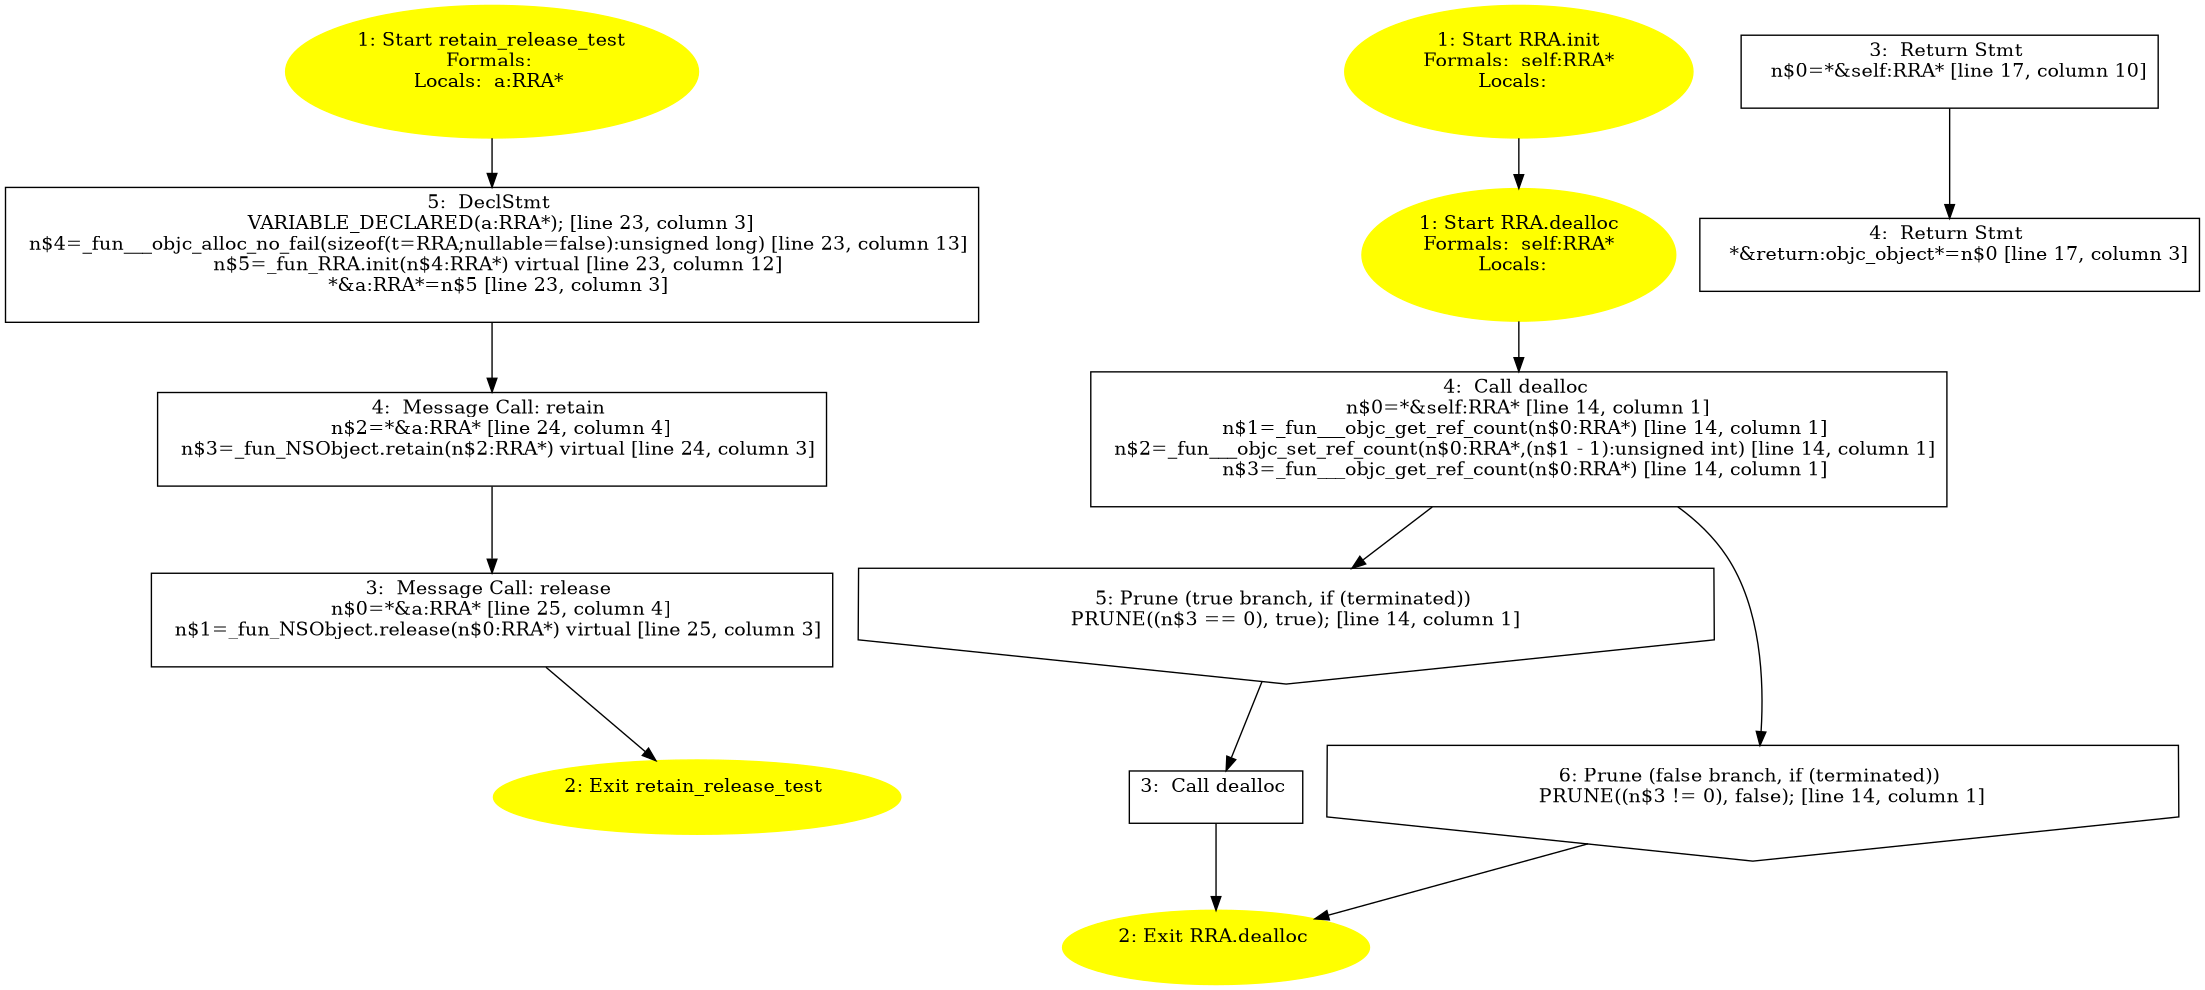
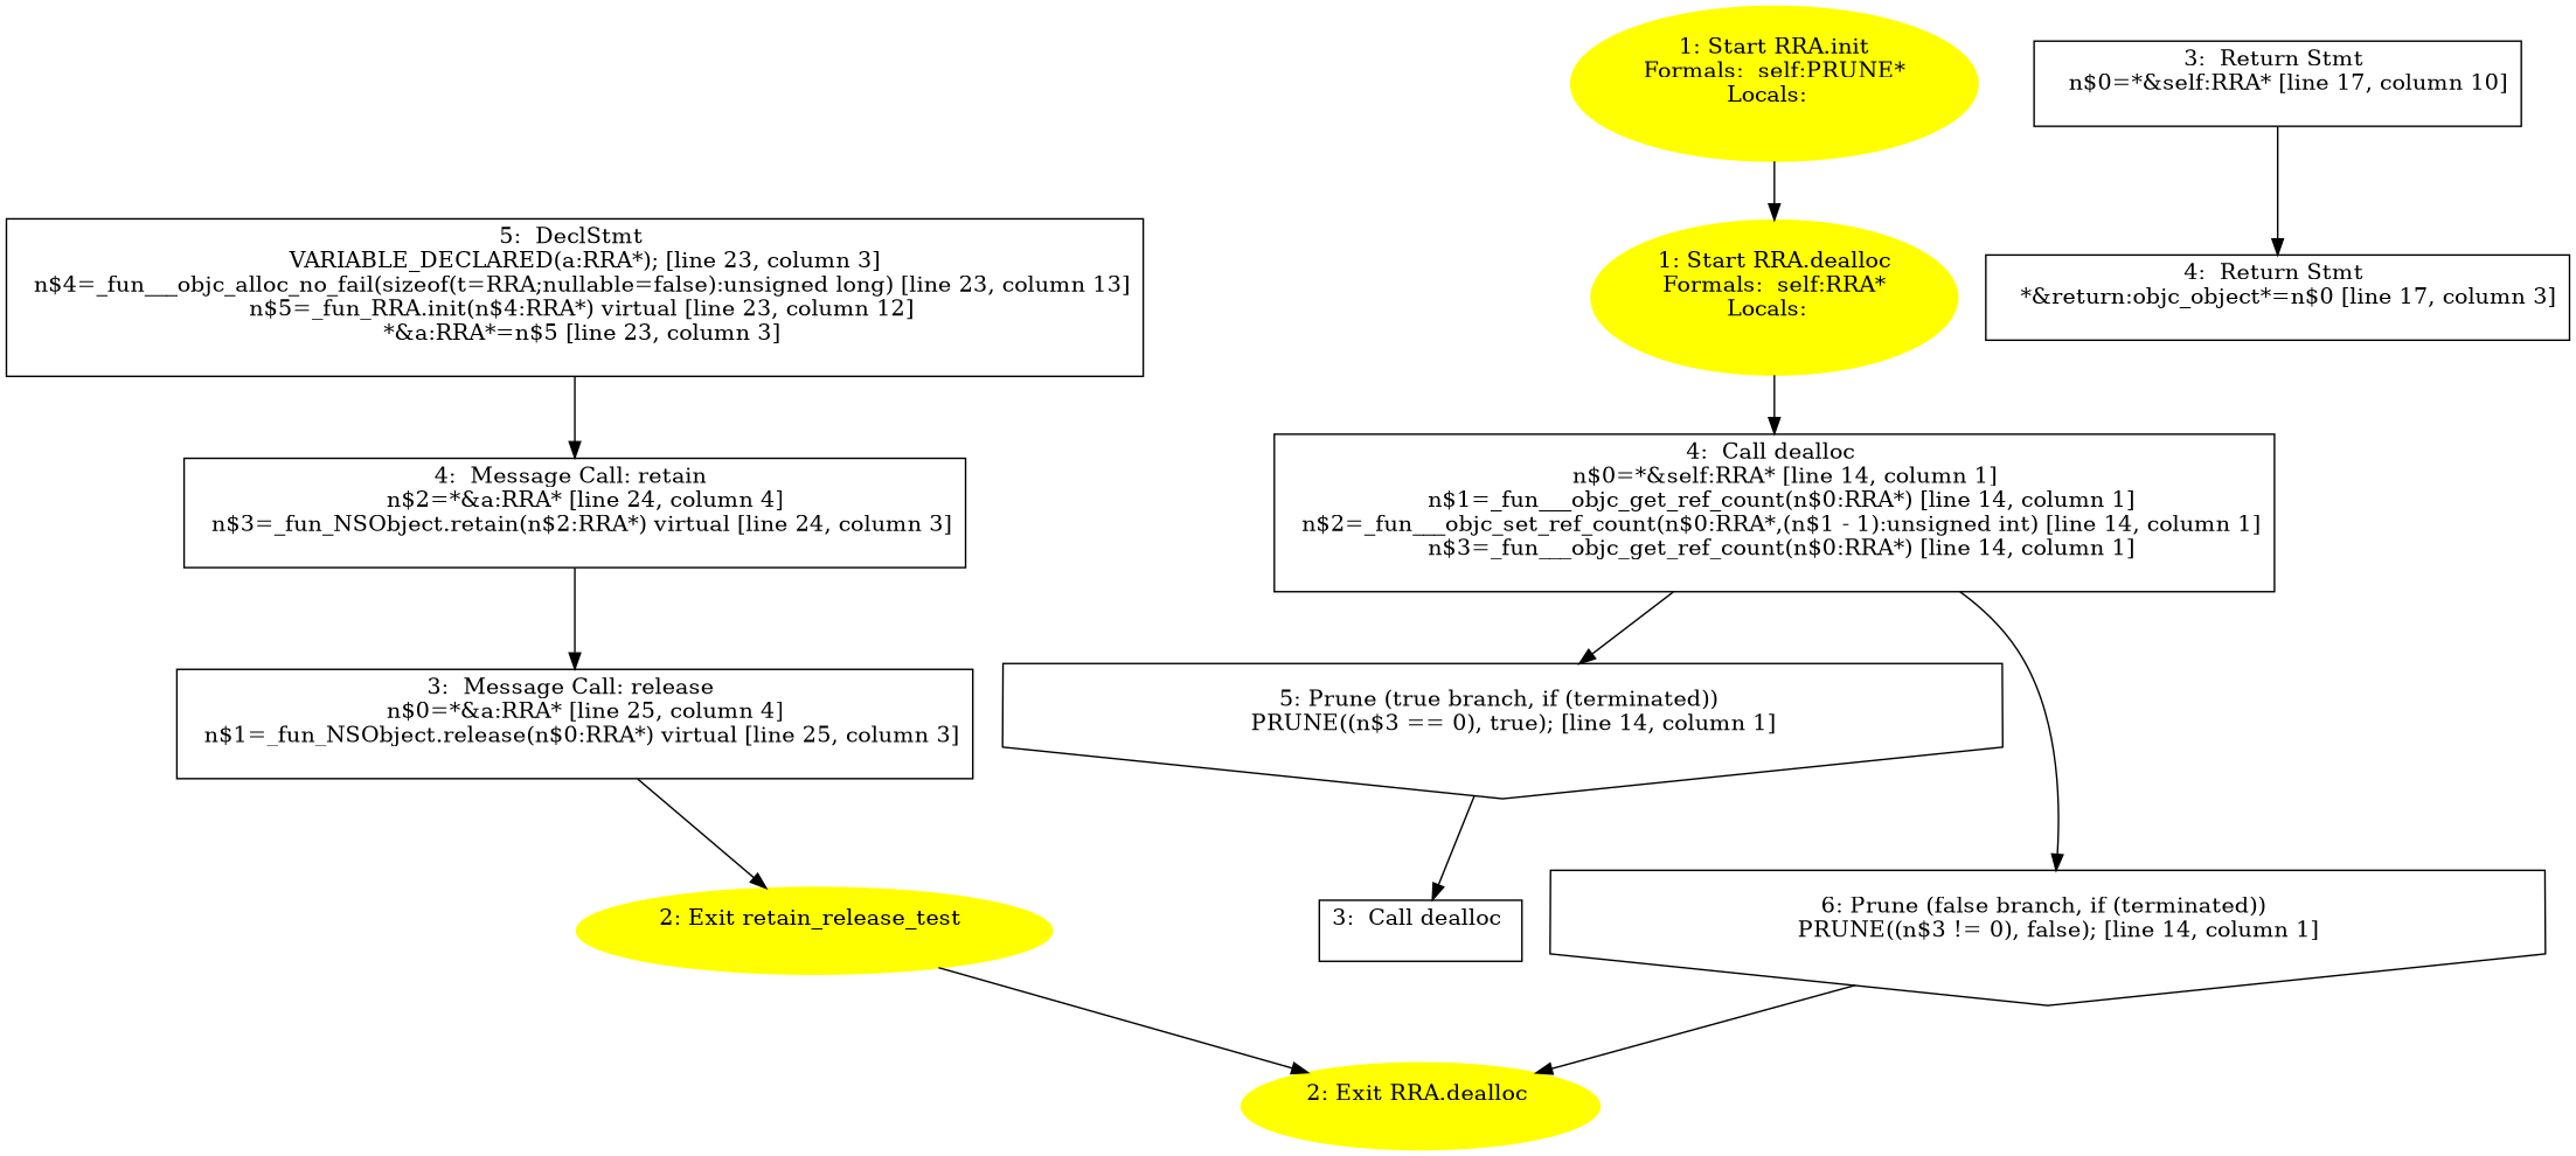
  digraph {
    fontname="DejaVu Serif"
    node [fontname="DejaVu Serif" shape=box]
    edge [fontname="DejaVu Serif"]
-   n1 [color=yellow label="1: Start retain_release_test\nFormals: \nLocals:  a:RRA* \n  " style=filled shape=""]
    n2 [label="5:  DeclStmt \n   VARIABLE_DECLARED(a:RRA*); [line 23, column 3]\n  n$4=_fun___objc_alloc_no_fail(sizeof(t=RRA;nullable=false):unsigned long) [line 23, column 13]\n  n$5=_fun_RRA.init(n$4:RRA*) virtual [line 23, column 12]\n  *&a:RRA*=n$5 [line 23, column 3]\n "]
    n3 [label="4:  Message Call: retain \n   n$2=*&a:RRA* [line 24, column 4]\n  n$3=_fun_NSObject.retain(n$2:RRA*) virtual [line 24, column 3]\n "]
    n4 [label="3:  Message Call: release \n   n$0=*&a:RRA* [line 25, column 4]\n  n$1=_fun_NSObject.release(n$0:RRA*) virtual [line 25, column 3]\n "]
    n5 [color=yellow label="2: Exit retain_release_test \n  " style=filled shape=""]
    n6 [color=yellow label="1: Start RRA.dealloc\nFormals:  self:RRA*\nLocals:  \n  " style=filled shape=""]
    n7 [label="4:  Call dealloc \n   n$0=*&self:RRA* [line 14, column 1]\n  n$1=_fun___objc_get_ref_count(n$0:RRA*) [line 14, column 1]\n  n$2=_fun___objc_set_ref_count(n$0:RRA*,(n$1 - 1):unsigned int) [line 14, column 1]\n  n$3=_fun___objc_get_ref_count(n$0:RRA*) [line 14, column 1]\n "]
    n8 [label="5: Prune (true branch, if (terminated)) \n   PRUNE((n$3 == 0), true); [line 14, column 1]\n " shape=invhouse]
    n9 [label="6: Prune (false branch, if (terminated)) \n   PRUNE((n$3 != 0), false); [line 14, column 1]\n " shape=invhouse]
    n10 [label="3:  Call dealloc \n  "]
    n11 [color=yellow label="2: Exit RRA.dealloc \n  " style=filled shape=""]
-   n12 [color=yellow label="1: Start RRA.init\nFormals:  self:RRA*\nLocals:  \n  " style=filled shape=""]
+   n12 [color=yellow label="1: Start RRA.init\nFormals:  self:PRUNE*\nLocals:  \n  " style=filled shape=""]
    n13 [label="3:  Return Stmt \n   n$0=*&self:RRA* [line 17, column 10]\n "]
    n14 [label="4:  Return Stmt \n   *&return:objc_object*=n$0 [line 17, column 3]\n "]
-   n1 -> n2
    n2 -> n3
    n3 -> n4
    n4 -> n5
    n6 -> n7
    n7 -> n8
    n7 -> n9
    n8 -> n10
    n9 -> n11
-   n10 -> n11
+   n5 -> n11
    n12 -> n6
    n13 -> n14
  }
